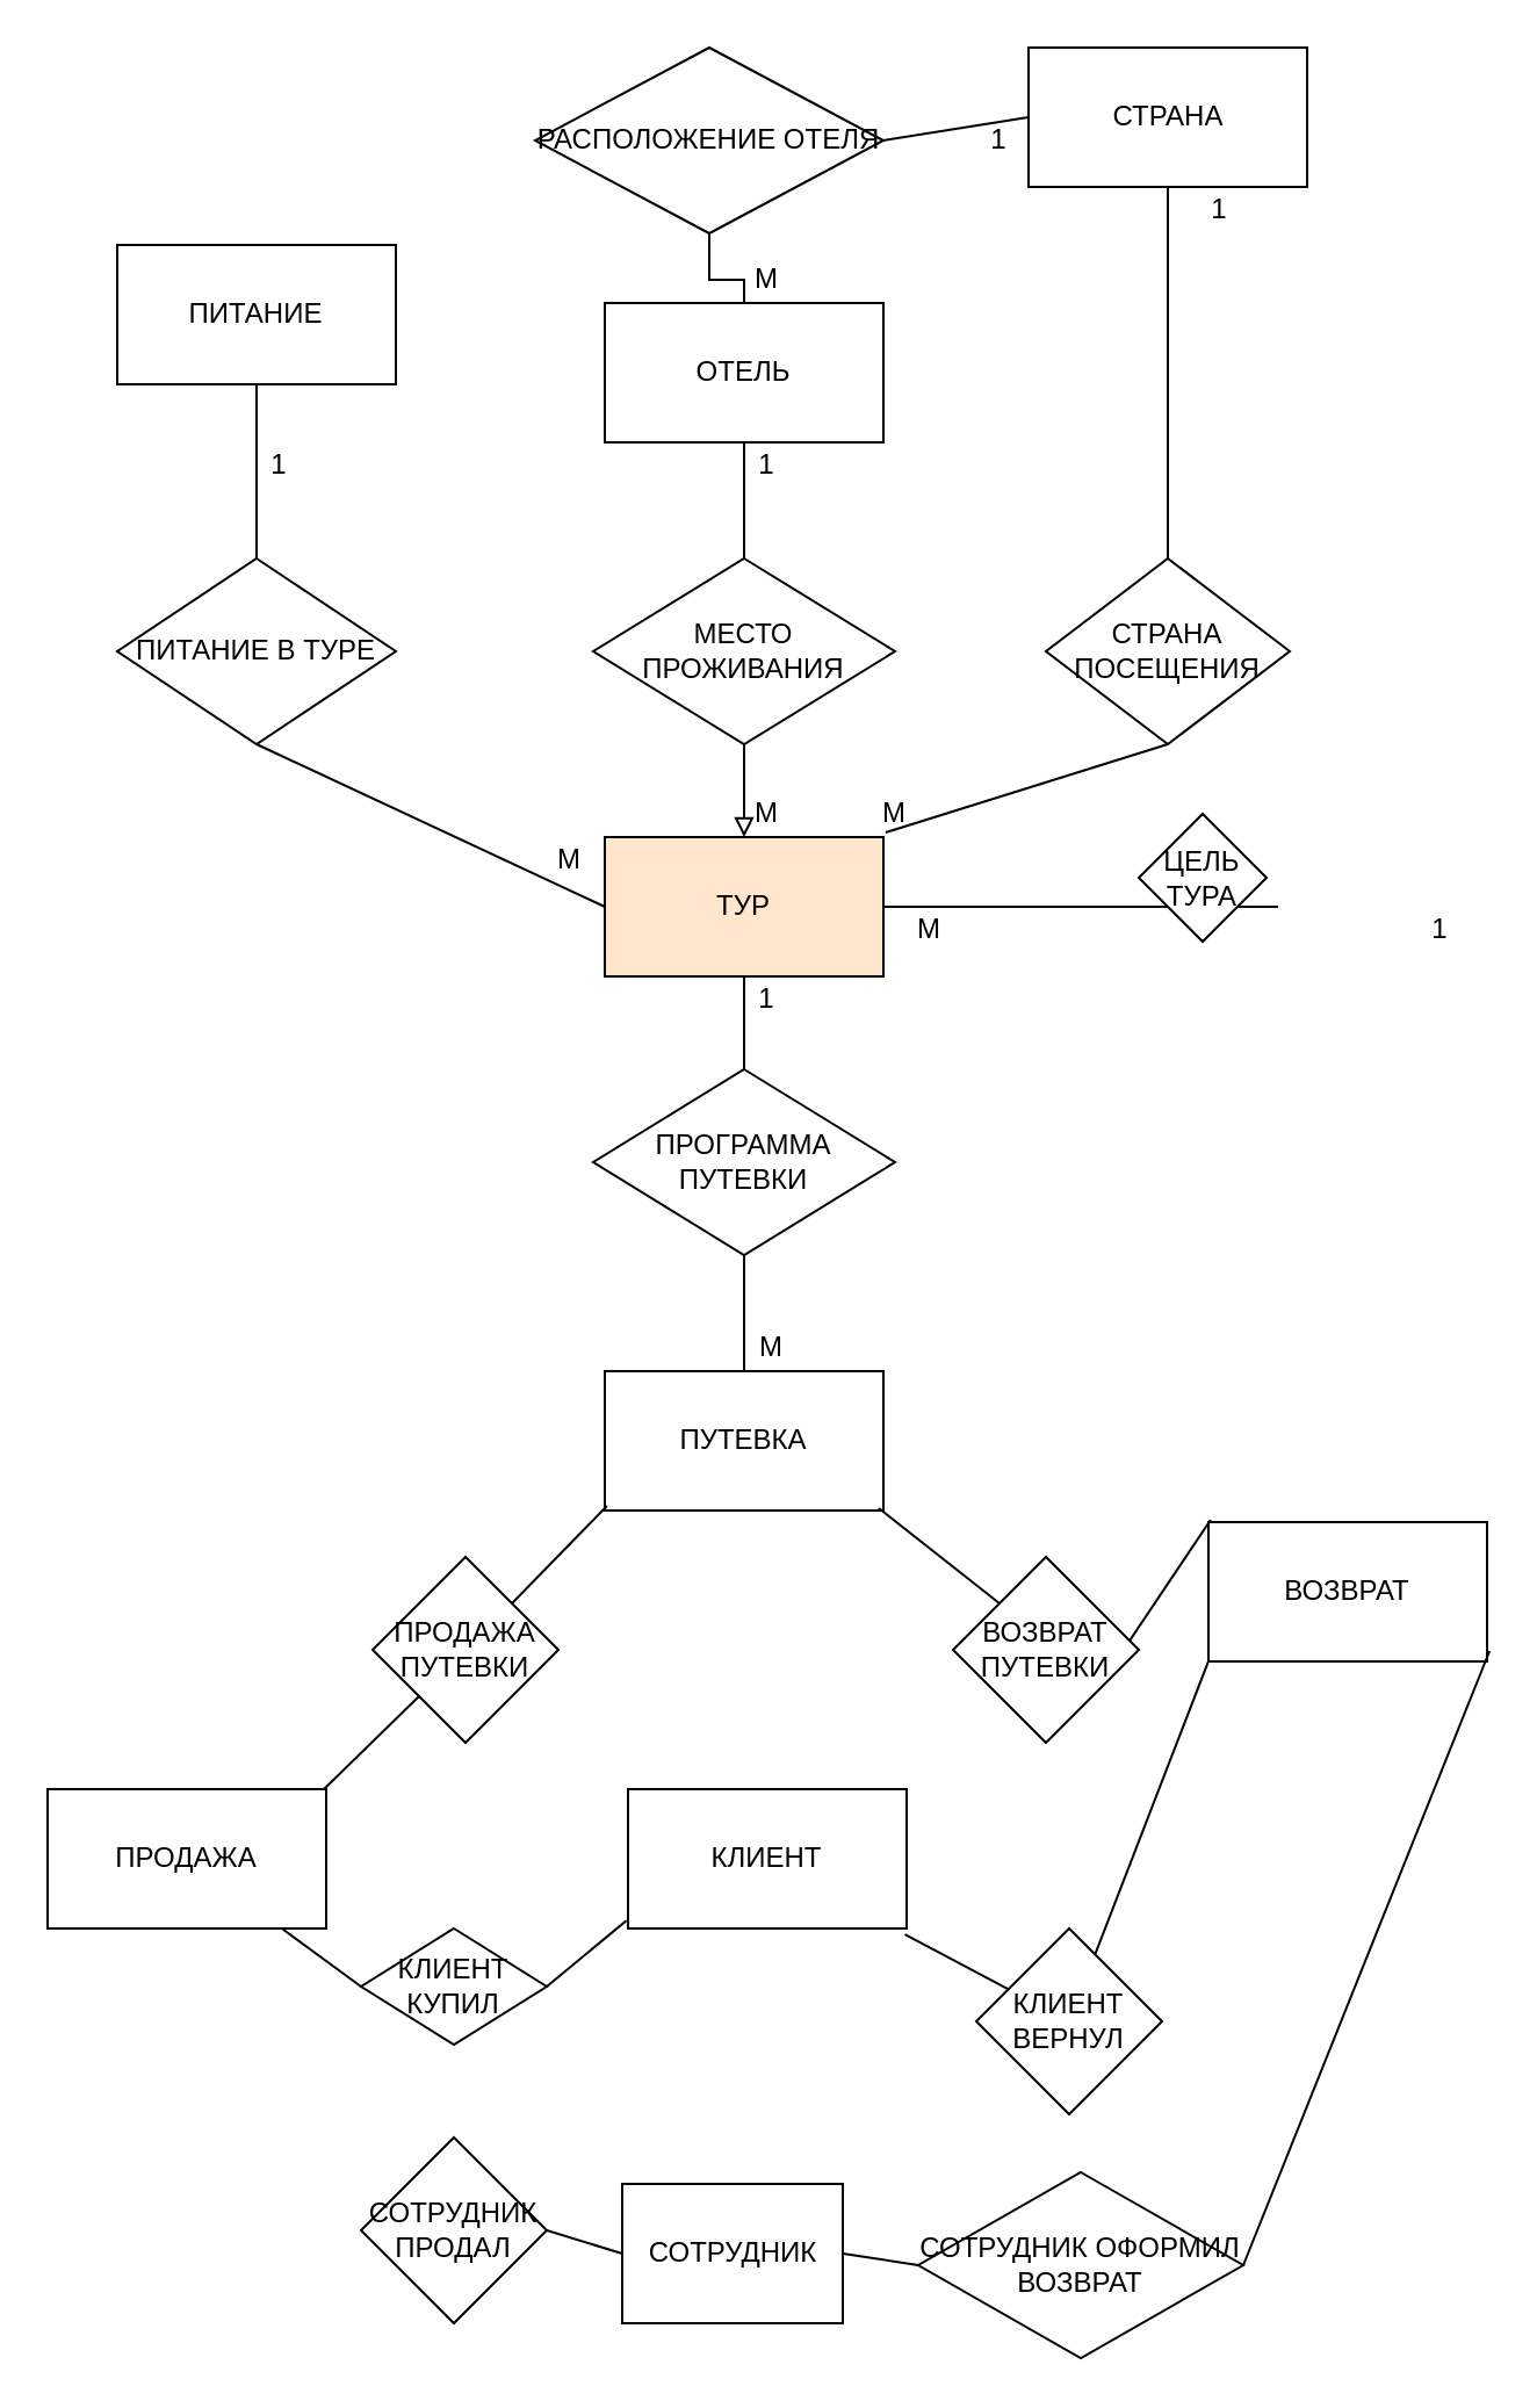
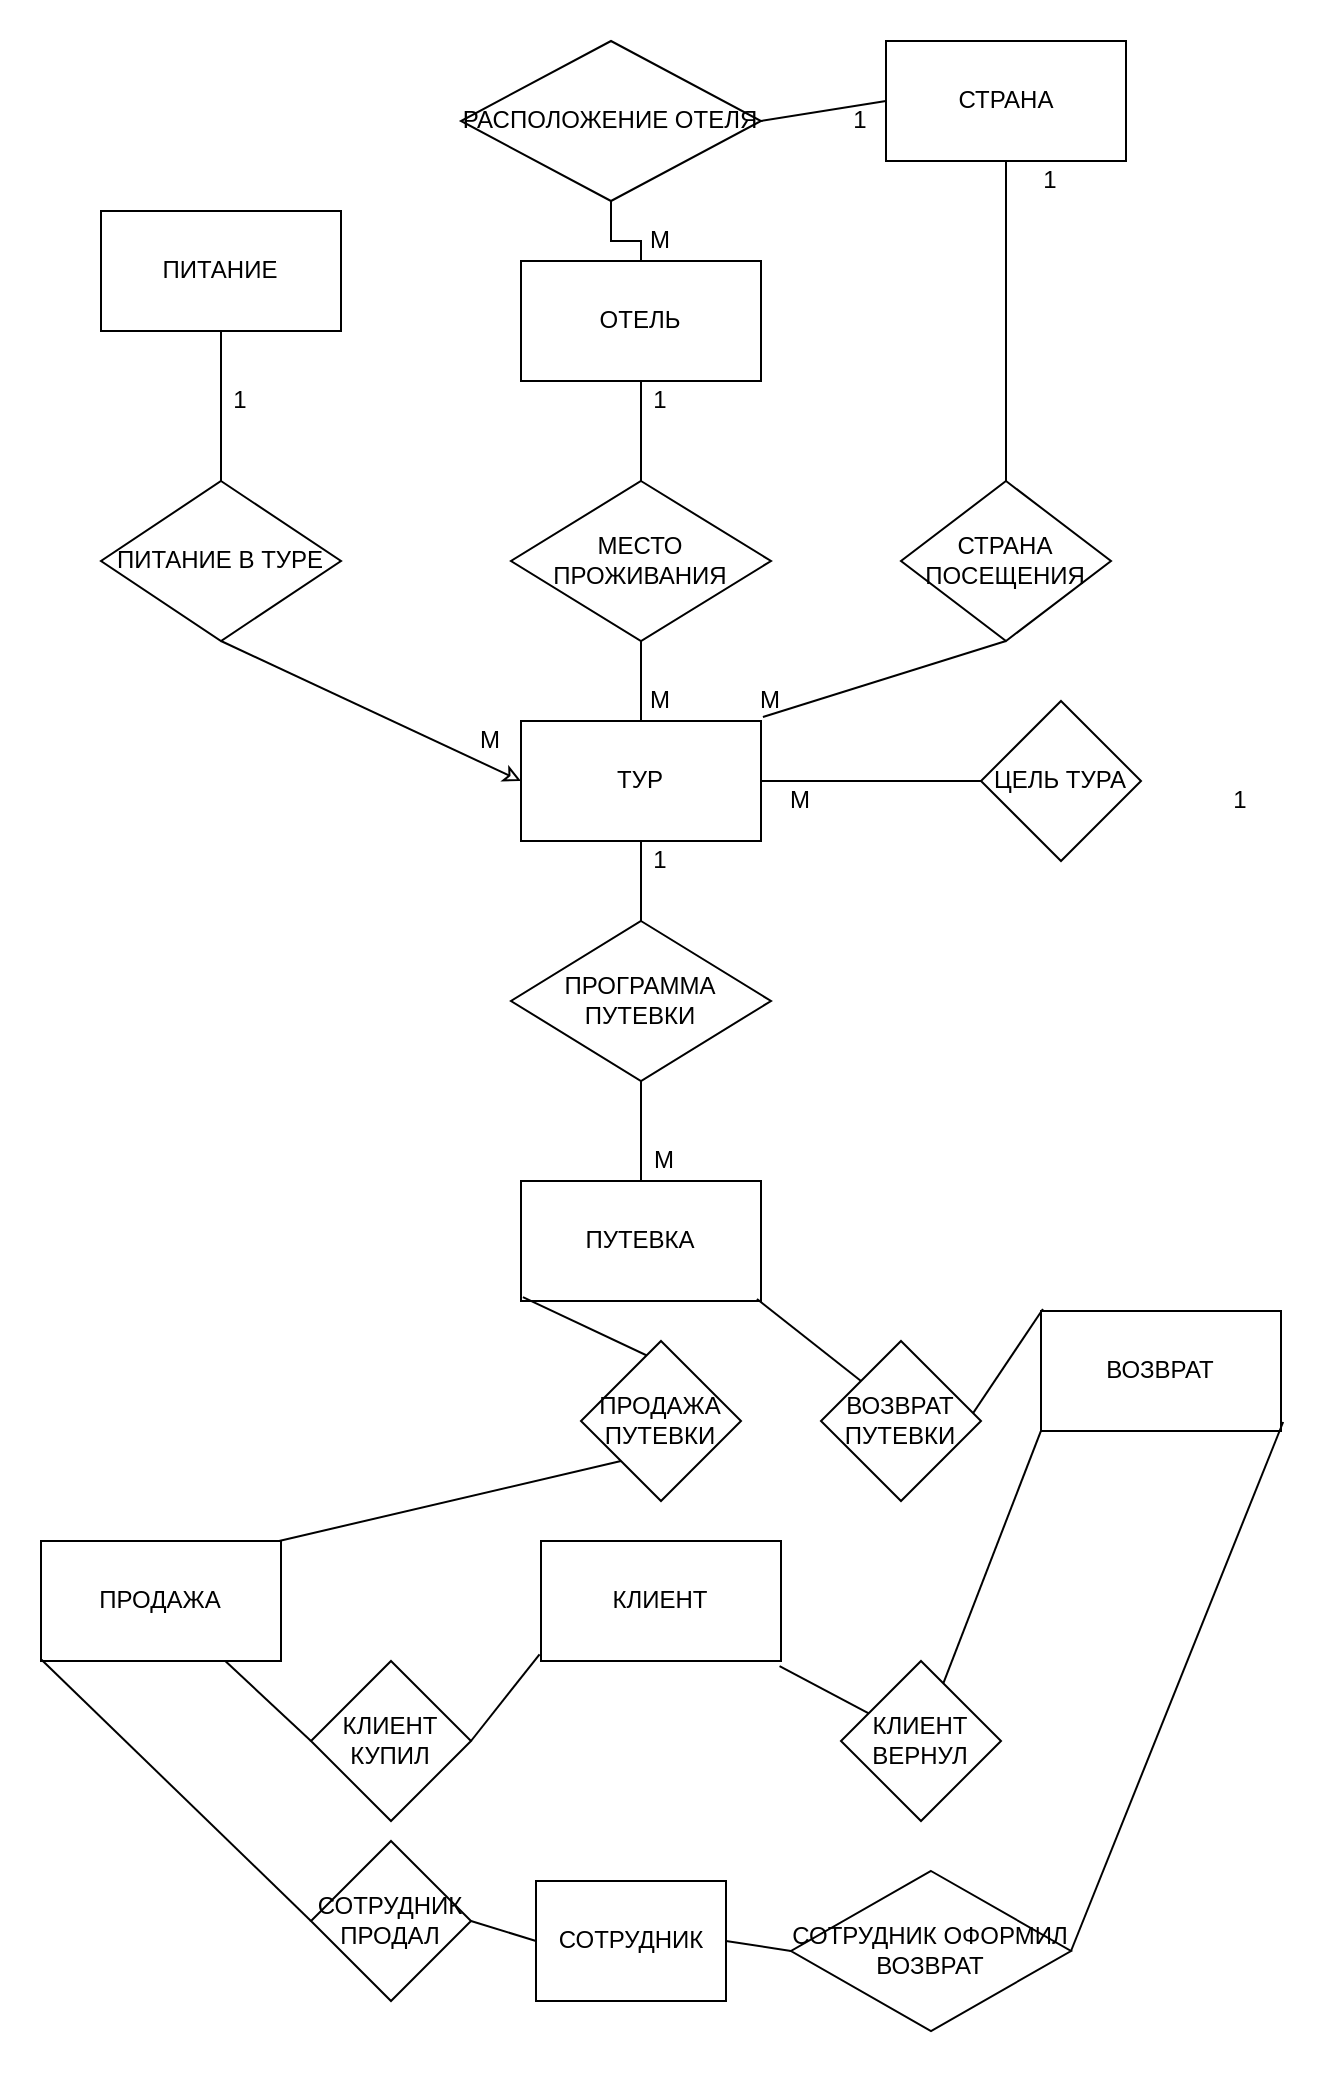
  <mxCell id="0" />
  <mxCell id="1" parent="0" />
  <mxCell id="2" style="rounded=0;orthogonalLoop=1;jettySize=auto;html=1;entryX=0.5;entryY=0;entryDx=0;entryDy=0;endArrow=none;endFill=0;" edge="1" parent="1" source="4" target="9"><mxGeometry relative="1" as="geometry" /></mxCell>
  <mxCell id="3" style="rounded=0;orthogonalLoop=1;jettySize=auto;html=1;entryX=1;entryY=0.5;entryDx=0;entryDy=0;endArrow=none;endFill=0;exitX=0;exitY=0.5;exitDx=0;exitDy=0;" edge="1" parent="1" source="4" target="13"><mxGeometry relative="1" as="geometry" /></mxCell>
  <mxCell id="4" value="СТРАНА" style="rounded=0;whiteSpace=wrap;html=1;" vertex="1" parent="1"><mxGeometry x="442.5" y="20" width="120" height="60" as="geometry" /></mxCell>
  <mxCell id="5" value="ОТЕЛЬ" style="rounded=0;whiteSpace=wrap;html=1;" vertex="1" parent="1"><mxGeometry x="260" y="130" width="120" height="60" as="geometry" /></mxCell>
  <mxCell id="6" style="edgeStyle=none;rounded=0;orthogonalLoop=1;jettySize=auto;html=1;exitX=0.5;exitY=1;exitDx=0;exitDy=0;entryX=0.5;entryY=0;entryDx=0;entryDy=0;endArrow=none;endFill=0;" edge="1" parent="1" source="7" target="20"><mxGeometry relative="1" as="geometry" /></mxCell>
  <mxCell id="7" value="ПИТАНИЕ" style="rounded=0;whiteSpace=wrap;html=1;" vertex="1" parent="1"><mxGeometry x="50" y="105" width="120" height="60" as="geometry" /></mxCell>
  <mxCell id="8" style="rounded=0;orthogonalLoop=1;jettySize=auto;html=1;endArrow=none;endFill=0;entryX=1.008;entryY=-0.033;entryDx=0;entryDy=0;exitX=0.5;exitY=1;exitDx=0;exitDy=0;entryPerimeter=0;" edge="1" parent="1" source="9" target="11"><mxGeometry relative="1" as="geometry"><mxPoint x="460" y="375" as="targetPoint" /></mxGeometry></mxCell>
  <mxCell id="9" value="СТРАНА ПОСЕЩЕНИЯ" style="rhombus;whiteSpace=wrap;html=1;" vertex="1" parent="1"><mxGeometry x="450" y="240" width="105" height="80" as="geometry" /></mxCell>
  <mxCell id="10" style="edgeStyle=none;rounded=0;orthogonalLoop=1;jettySize=auto;html=1;exitX=0.5;exitY=1;exitDx=0;exitDy=0;entryX=0.5;entryY=0;entryDx=0;entryDy=0;endArrow=none;endFill=0;" edge="1" parent="1" source="11" target="23"><mxGeometry relative="1" as="geometry" /></mxCell>
- <mxCell id="11" value="ТУР" style="rounded=0;whiteSpace=wrap;html=1;fillColor=#ffe6cc;" vertex="1" parent="1"><mxGeometry x="260" y="360" width="120" height="60" as="geometry" /></mxCell>
+ <mxCell id="11" value="ТУР" style="rounded=0;whiteSpace=wrap;html=1;" vertex="1" parent="1"><mxGeometry x="260" y="360" width="120" height="60" as="geometry" /></mxCell>
  <mxCell id="12" style="edgeStyle=orthogonalEdgeStyle;rounded=0;orthogonalLoop=1;jettySize=auto;html=1;entryX=0.5;entryY=0;entryDx=0;entryDy=0;endArrow=none;endFill=0;" edge="1" parent="1" source="13" target="5"><mxGeometry relative="1" as="geometry" /></mxCell>
  <mxCell id="13" value="РАСПОЛОЖЕНИЕ ОТЕЛЯ" style="rhombus;whiteSpace=wrap;html=1;" vertex="1" parent="1"><mxGeometry x="230" y="20" width="150" height="80" as="geometry" /></mxCell>
  <mxCell id="14" style="edgeStyle=orthogonalEdgeStyle;rounded=0;orthogonalLoop=1;jettySize=auto;html=1;entryX=1;entryY=0.5;entryDx=0;entryDy=0;endArrow=none;endFill=0;" edge="1" parent="1" source="15" target="11"><mxGeometry relative="1" as="geometry"><Array as="points"><mxPoint x="550" y="390" /><mxPoint x="550" y="390" /></Array></mxGeometry></mxCell>
- <mxCell id="15" value="ЦЕЛЬ ТУРА" style="rhombus;whiteSpace=wrap;html=1;" vertex="1" parent="1"><mxGeometry x="490" y="350" width="55" height="55" as="geometry" /></mxCell>
- <mxCell id="16" style="rounded=0;orthogonalLoop=1;jettySize=auto;html=1;entryX=0.5;entryY=0;entryDx=0;entryDy=0;endArrow=block;endFill=0;exitX=0.5;exitY=1;exitDx=0;exitDy=0;" edge="1" parent="1" source="18" target="11"><mxGeometry relative="1" as="geometry" /></mxCell>
+ <mxCell id="15" value="ЦЕЛЬ ТУРА" style="rhombus;whiteSpace=wrap;html=1;" vertex="1" parent="1"><mxGeometry x="490" y="350" width="80" height="80" as="geometry" /></mxCell>
+ <mxCell id="16" style="rounded=0;orthogonalLoop=1;jettySize=auto;html=1;entryX=0.5;entryY=0;entryDx=0;entryDy=0;endArrow=none;endFill=0;exitX=0.5;exitY=1;exitDx=0;exitDy=0;" edge="1" parent="1" source="18" target="11"><mxGeometry relative="1" as="geometry" /></mxCell>
  <mxCell id="17" style="edgeStyle=orthogonalEdgeStyle;rounded=0;orthogonalLoop=1;jettySize=auto;html=1;endArrow=none;endFill=0;" edge="1" parent="1" source="18" target="5"><mxGeometry relative="1" as="geometry" /></mxCell>
  <mxCell id="18" value="МЕСТО ПРОЖИВАНИЯ" style="rhombus;whiteSpace=wrap;html=1;" vertex="1" parent="1"><mxGeometry x="255" y="240" width="130" height="80" as="geometry" /></mxCell>
- <mxCell id="19" style="edgeStyle=none;rounded=0;orthogonalLoop=1;jettySize=auto;html=1;exitX=0.5;exitY=1;exitDx=0;exitDy=0;entryX=0;entryY=0.5;entryDx=0;entryDy=0;endArrow=none;endFill=0;" edge="1" parent="1" source="20" target="11"><mxGeometry relative="1" as="geometry" /></mxCell>
+ <mxCell id="19" style="edgeStyle=none;rounded=0;orthogonalLoop=1;jettySize=auto;html=1;exitX=0.5;exitY=1;exitDx=0;exitDy=0;entryX=0;entryY=0.5;entryDx=0;entryDy=0;endArrow=classic;endFill=0;" edge="1" parent="1" source="20" target="11"><mxGeometry relative="1" as="geometry" /></mxCell>
  <mxCell id="20" value="ПИТАНИЕ В ТУРЕ" style="rhombus;whiteSpace=wrap;html=1;" vertex="1" parent="1"><mxGeometry x="50" y="240" width="120" height="80" as="geometry" /></mxCell>
  <mxCell id="21" style="edgeStyle=none;rounded=0;orthogonalLoop=1;jettySize=auto;html=1;entryX=0.5;entryY=1;entryDx=0;entryDy=0;endArrow=none;endFill=0;" edge="1" parent="1" source="22" target="23"><mxGeometry relative="1" as="geometry" /></mxCell>
  <mxCell id="22" value="ПУТЕВКА" style="rounded=0;whiteSpace=wrap;html=1;" vertex="1" parent="1"><mxGeometry x="260" y="590" width="120" height="60" as="geometry" /></mxCell>
  <mxCell id="23" value="ПРОГРАММА ПУТЕВКИ" style="rhombus;whiteSpace=wrap;html=1;rotation=0;" vertex="1" parent="1"><mxGeometry x="255" y="460" width="130" height="80" as="geometry" /></mxCell>
  <mxCell id="24" value="ПРОДАЖА" style="rounded=0;whiteSpace=wrap;html=1;" vertex="1" parent="1"><mxGeometry x="20" y="770" width="120" height="60" as="geometry" /></mxCell>
  <mxCell id="25" value="ВОЗВРАТ" style="rounded=0;whiteSpace=wrap;html=1;" vertex="1" parent="1"><mxGeometry x="520" y="655" width="120" height="60" as="geometry" /></mxCell>
  <mxCell id="26" style="edgeStyle=none;rounded=0;orthogonalLoop=1;jettySize=auto;html=1;exitX=1;exitY=0;exitDx=0;exitDy=0;entryX=0.008;entryY=0.967;entryDx=0;entryDy=0;entryPerimeter=0;endArrow=none;endFill=0;" edge="1" parent="1" source="28" target="22"><mxGeometry relative="1" as="geometry" /></mxCell>
  <mxCell id="27" style="edgeStyle=none;rounded=0;orthogonalLoop=1;jettySize=auto;html=1;exitX=0;exitY=1;exitDx=0;exitDy=0;entryX=0.992;entryY=0;entryDx=0;entryDy=0;entryPerimeter=0;endArrow=none;endFill=0;" edge="1" parent="1" source="28" target="24"><mxGeometry relative="1" as="geometry" /></mxCell>
- <mxCell id="28" value="ПРОДАЖА ПУТЕВКИ" style="rhombus;whiteSpace=wrap;html=1;" vertex="1" parent="1"><mxGeometry x="160" y="670" width="80" height="80" as="geometry" /></mxCell>
+ <mxCell id="28" value="ПРОДАЖА ПУТЕВКИ" style="rhombus;whiteSpace=wrap;html=1;" vertex="1" parent="1"><mxGeometry x="290" y="670" width="80" height="80" as="geometry" /></mxCell>
  <mxCell id="29" style="edgeStyle=none;rounded=0;orthogonalLoop=1;jettySize=auto;html=1;exitX=0;exitY=0;exitDx=0;exitDy=0;entryX=0.983;entryY=0.983;entryDx=0;entryDy=0;entryPerimeter=0;endArrow=none;endFill=0;" edge="1" parent="1" source="31" target="22"><mxGeometry relative="1" as="geometry" /></mxCell>
  <mxCell id="30" style="edgeStyle=none;rounded=0;orthogonalLoop=1;jettySize=auto;html=1;exitX=1;exitY=1;exitDx=0;exitDy=0;entryX=0.008;entryY=-0.017;entryDx=0;entryDy=0;entryPerimeter=0;endArrow=none;endFill=0;" edge="1" parent="1" source="31" target="25"><mxGeometry relative="1" as="geometry" /></mxCell>
  <mxCell id="31" value="ВОЗВРАТ ПУТЕВКИ" style="rhombus;whiteSpace=wrap;html=1;" vertex="1" parent="1"><mxGeometry x="410" y="670" width="80" height="80" as="geometry" /></mxCell>
  <mxCell id="32" style="edgeStyle=none;rounded=0;orthogonalLoop=1;jettySize=auto;html=1;exitX=0;exitY=0.5;exitDx=0;exitDy=0;entryX=1;entryY=0.5;entryDx=0;entryDy=0;endArrow=none;endFill=0;" edge="1" parent="1" source="34" target="49"><mxGeometry relative="1" as="geometry" /></mxCell>
  <mxCell id="33" style="edgeStyle=none;rounded=0;orthogonalLoop=1;jettySize=auto;html=1;exitX=1;exitY=0.5;exitDx=0;exitDy=0;entryX=0;entryY=0.5;entryDx=0;entryDy=0;endArrow=none;endFill=0;" edge="1" parent="1" source="34" target="57"><mxGeometry relative="1" as="geometry" /></mxCell>
  <mxCell id="34" value="СОТРУДНИК" style="rounded=0;whiteSpace=wrap;html=1;" vertex="1" parent="1"><mxGeometry x="267.5" y="940" width="95" height="60" as="geometry" /></mxCell>
  <mxCell id="35" value="КЛИЕНТ" style="rounded=0;whiteSpace=wrap;html=1;" vertex="1" parent="1"><mxGeometry x="270" y="770" width="120" height="60" as="geometry" /></mxCell>
  <mxCell id="36" value="1" style="text;html=1;strokeColor=none;fillColor=none;align=center;verticalAlign=middle;whiteSpace=wrap;rounded=0;" vertex="1" parent="1"><mxGeometry x="410" y="50" width="40" height="20" as="geometry" /></mxCell>
  <mxCell id="37" value="M" style="text;html=1;strokeColor=none;fillColor=none;align=center;verticalAlign=middle;whiteSpace=wrap;rounded=0;" vertex="1" parent="1"><mxGeometry x="310" y="110" width="40" height="20" as="geometry" /></mxCell>
  <mxCell id="38" value="1" style="text;html=1;strokeColor=none;fillColor=none;align=center;verticalAlign=middle;whiteSpace=wrap;rounded=0;" vertex="1" parent="1"><mxGeometry x="505" y="80" width="40" height="20" as="geometry" /></mxCell>
  <mxCell id="39" value="M" style="text;html=1;strokeColor=none;fillColor=none;align=center;verticalAlign=middle;whiteSpace=wrap;rounded=0;" vertex="1" parent="1"><mxGeometry x="365" y="340" width="40" height="20" as="geometry" /></mxCell>
  <mxCell id="40" value="1" style="text;html=1;strokeColor=none;fillColor=none;align=center;verticalAlign=middle;whiteSpace=wrap;rounded=0;" vertex="1" parent="1"><mxGeometry x="310" y="190" width="40" height="20" as="geometry" /></mxCell>
  <mxCell id="41" value="M" style="text;html=1;strokeColor=none;fillColor=none;align=center;verticalAlign=middle;whiteSpace=wrap;rounded=0;" vertex="1" parent="1"><mxGeometry x="310" y="340" width="40" height="20" as="geometry" /></mxCell>
  <mxCell id="42" value="1" style="text;html=1;strokeColor=none;fillColor=none;align=center;verticalAlign=middle;whiteSpace=wrap;rounded=0;" vertex="1" parent="1"><mxGeometry x="100" y="190" width="40" height="20" as="geometry" /></mxCell>
  <mxCell id="43" value="M" style="text;html=1;strokeColor=none;fillColor=none;align=center;verticalAlign=middle;whiteSpace=wrap;rounded=0;" vertex="1" parent="1"><mxGeometry x="225" y="360" width="40" height="20" as="geometry" /></mxCell>
  <mxCell id="44" value="M" style="text;html=1;strokeColor=none;fillColor=none;align=center;verticalAlign=middle;whiteSpace=wrap;rounded=0;" vertex="1" parent="1"><mxGeometry x="380" y="390" width="40" height="20" as="geometry" /></mxCell>
  <mxCell id="45" value="1" style="text;html=1;strokeColor=none;fillColor=none;align=center;verticalAlign=middle;whiteSpace=wrap;rounded=0;" vertex="1" parent="1"><mxGeometry x="600" y="390" width="40" height="20" as="geometry" /></mxCell>
  <mxCell id="46" value="1" style="text;html=1;strokeColor=none;fillColor=none;align=center;verticalAlign=middle;whiteSpace=wrap;rounded=0;" vertex="1" parent="1"><mxGeometry x="310" y="420" width="40" height="20" as="geometry" /></mxCell>
  <mxCell id="47" value="M" style="text;html=1;resizable=0;points=[];autosize=1;align=left;verticalAlign=top;spacingTop=-4;" vertex="1" parent="1"><mxGeometry x="325" y="570" width="30" height="20" as="geometry" /></mxCell>
+ <mxCell id="48" style="edgeStyle=none;rounded=0;orthogonalLoop=1;jettySize=auto;html=1;exitX=0;exitY=0.5;exitDx=0;exitDy=0;entryX=-0.001;entryY=0.983;entryDx=0;entryDy=0;entryPerimeter=0;endArrow=none;endFill=0;" edge="1" parent="1" source="49" target="24"><mxGeometry relative="1" as="geometry" /></mxCell>
  <mxCell id="49" value="СОТРУДНИК ПРОДАЛ" style="rhombus;whiteSpace=wrap;html=1;" vertex="1" parent="1"><mxGeometry x="155" y="920" width="80" height="80" as="geometry" /></mxCell>
  <mxCell id="50" style="edgeStyle=none;rounded=0;orthogonalLoop=1;jettySize=auto;html=1;exitX=0;exitY=0.5;exitDx=0;exitDy=0;endArrow=none;endFill=0;" edge="1" parent="1" source="52" target="24"><mxGeometry relative="1" as="geometry" /></mxCell>
  <mxCell id="51" style="edgeStyle=none;rounded=0;orthogonalLoop=1;jettySize=auto;html=1;exitX=1;exitY=0.5;exitDx=0;exitDy=0;entryX=-0.006;entryY=0.944;entryDx=0;entryDy=0;entryPerimeter=0;endArrow=none;endFill=0;" edge="1" parent="1" source="52" target="35"><mxGeometry relative="1" as="geometry" /></mxCell>
- <mxCell id="52" value="КЛИЕНТ КУПИЛ" style="rhombus;whiteSpace=wrap;html=1;" vertex="1" parent="1"><mxGeometry x="155" y="830" width="80" height="50" as="geometry" /></mxCell>
+ <mxCell id="52" value="КЛИЕНТ КУПИЛ" style="rhombus;whiteSpace=wrap;html=1;" vertex="1" parent="1"><mxGeometry x="155" y="830" width="80" height="80" as="geometry" /></mxCell>
  <mxCell id="53" style="edgeStyle=none;rounded=0;orthogonalLoop=1;jettySize=auto;html=1;entryX=-0.001;entryY=1.003;entryDx=0;entryDy=0;entryPerimeter=0;endArrow=none;endFill=0;" edge="1" parent="1" source="55" target="25"><mxGeometry relative="1" as="geometry" /></mxCell>
  <mxCell id="54" style="edgeStyle=none;rounded=0;orthogonalLoop=1;jettySize=auto;html=1;entryX=0.994;entryY=1.042;entryDx=0;entryDy=0;entryPerimeter=0;endArrow=none;endFill=0;" edge="1" parent="1" source="55" target="35"><mxGeometry relative="1" as="geometry" /></mxCell>
  <mxCell id="55" value="КЛИЕНТ ВЕРНУЛ" style="rhombus;whiteSpace=wrap;html=1;" vertex="1" parent="1"><mxGeometry x="420" y="830" width="80" height="80" as="geometry" /></mxCell>
  <mxCell id="56" style="edgeStyle=none;rounded=0;orthogonalLoop=1;jettySize=auto;html=1;exitX=1;exitY=0.5;exitDx=0;exitDy=0;entryX=1.009;entryY=0.925;entryDx=0;entryDy=0;entryPerimeter=0;endArrow=none;endFill=0;" edge="1" parent="1" source="57" target="25"><mxGeometry relative="1" as="geometry" /></mxCell>
  <mxCell id="57" value="СОТРУДНИК ОФОРМИЛ ВОЗВРАТ" style="rhombus;whiteSpace=wrap;html=1;" vertex="1" parent="1"><mxGeometry x="395" y="935" width="140" height="80" as="geometry" /></mxCell>
